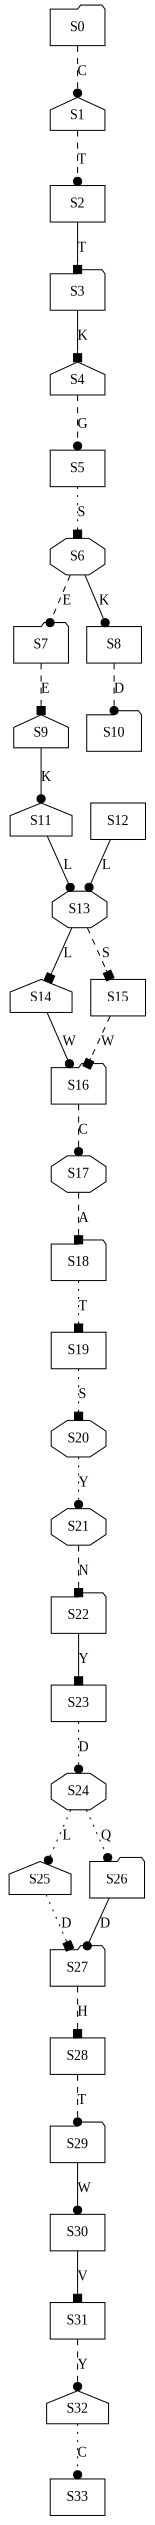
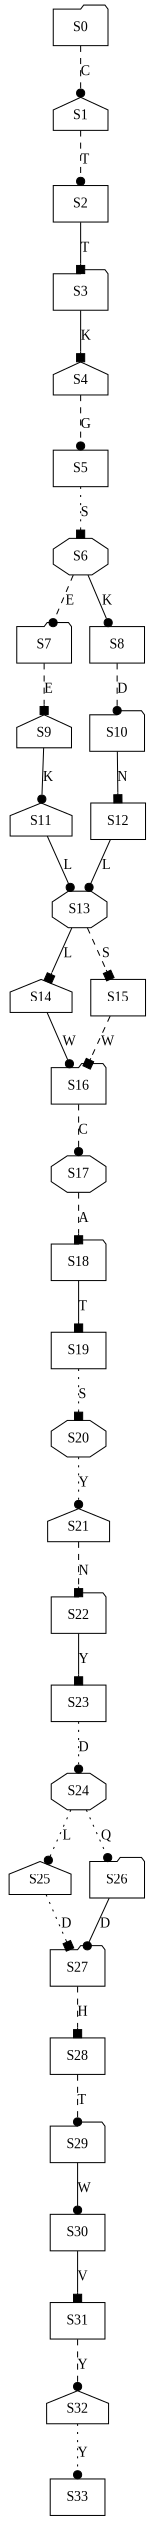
  strict digraph {
    fontname="Liberation Serif"
    node [fontname="Liberation Serif" shape=box]
    edge [arrowhead=dot fontname="Liberation Serif" style=dashed]
    S0 [shape=folder]
    S1 [shape=house]
    S2
    S3 [shape=folder]
    S4 [shape=house]
    S5
    S6 [shape=octagon]
    S7 [shape=folder]
    S8
    S9 [shape=house]
    S10 [shape=folder]
    S11 [shape=house]
    S12
    S13 [shape=octagon]
    S14 [shape=house]
    S15
    S16 [shape=folder]
    S17 [shape=octagon]
    S18 [shape=folder]
    S19
    S20 [shape=octagon]
-   S21 [shape=octagon]
+   S21 [shape=house]
    S22 [shape=folder]
    S23
    S24 [shape=octagon]
    S25 [shape=house]
    S26 [shape=folder]
    S27 [shape=folder]
    S28
    S29 [shape=folder]
    S30
    S31
    S32 [shape=house]
    S33
    S0 -> S1 [label=C]
    S1 -> S2 [label=T]
    S2 -> S3 [arrowhead=box label=T style=solid]
    S3 -> S4 [arrowhead=box label=K style=solid]
    S4 -> S5 [label=G]
    S5 -> S6 [arrowhead=box label=S style=dotted]
    S6 -> S7 [label=E]
    S6 -> S8 [label=K style=solid]
    S7 -> S9 [arrowhead=box label=E]
    S8 -> S10 [label=D]
    S9 -> S11 [label=K style=solid]
+   S10 -> S12 [arrowhead=box label=N style=solid]
    S11 -> S13 [label=L style=solid]
    S12 -> S13 [label=L style=solid]
    S13 -> S14 [arrowhead=box label=L style=solid]
    S13 -> S15 [arrowhead=box label=S]
    S14 -> S16 [label=W style=solid]
    S15 -> S16 [arrowhead=box label=W]
    S16 -> S17 [label=C]
    S17 -> S18 [arrowhead=box label=A]
-   S18 -> S19 [arrowhead=box label=T style=dotted]
+   S18 -> S19 [arrowhead=box label=T style=solid]
    S19 -> S20 [arrowhead=box label=S style=dotted]
    S20 -> S21 [label=Y style=dotted]
    S21 -> S22 [arrowhead=box label=N]
    S22 -> S23 [arrowhead=box label=Y style=solid]
    S23 -> S24 [label=D style=dotted]
    S24 -> S25 [label=L style=dotted]
    S24 -> S26 [label=Q style=dotted]
    S25 -> S27 [arrowhead=box label=D style=dotted]
    S26 -> S27 [label=D style=solid]
    S27 -> S28 [arrowhead=box label=H]
    S28 -> S29 [label=T]
    S29 -> S30 [label=W style=solid]
    S30 -> S31 [arrowhead=box label=V style=solid]
    S31 -> S32 [label=Y]
-   S32 -> S33 [label=C style=dotted]
+   S32 -> S33 [label=Y style=dotted]
  }
